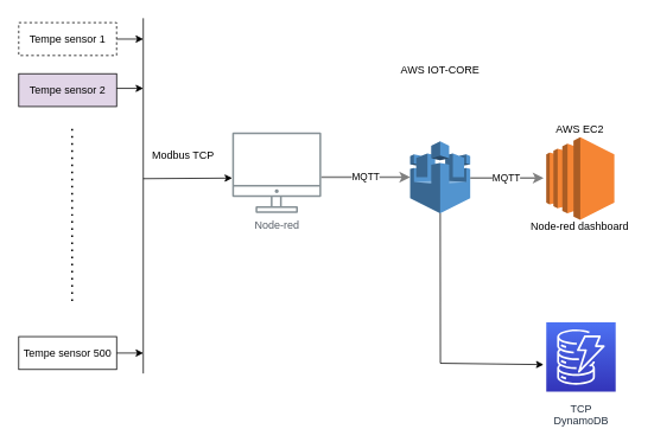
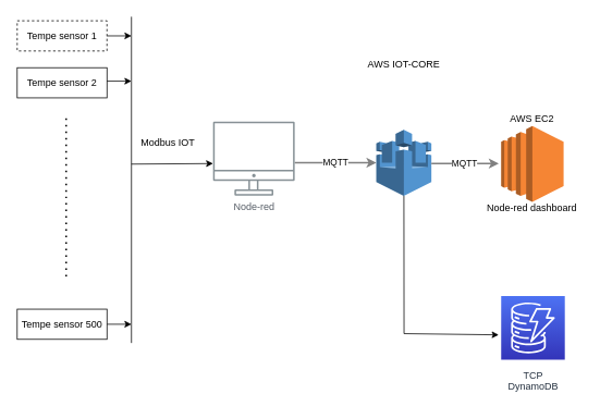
  <mxCell id="0" />
  <mxCell id="1" parent="0" />
  <mxCell id="2" value="MQTT" style="edgeStyle=orthogonalEdgeStyle;rounded=0;orthogonalLoop=1;jettySize=auto;html=1;startArrow=none;startFill=0;endArrow=classic;endFill=1;strokeWidth=2;strokeColor=#808080;" parent="1" source="3" target="4" edge="1"><mxGeometry relative="1" as="geometry"><Array as="points"><mxPoint x="380" y="199" /><mxPoint x="380" y="199" /></Array><mxPoint x="200" y="223" as="sourcePoint" /><mxPoint x="389.5" y="239.5" as="targetPoint" /></mxGeometry></mxCell>
  <mxCell id="3" value="Node-red" style="outlineConnect=0;gradientColor=none;fontColor=#545B64;strokeColor=none;fillColor=#879196;dashed=0;verticalLabelPosition=bottom;verticalAlign=top;align=center;html=1;fontSize=12;fontStyle=0;aspect=fixed;shape=mxgraph.aws4.illustration_desktop;pointerEvents=1;labelBackgroundColor=#ffffff;" parent="1" vertex="1"><mxGeometry x="260" y="148.5" width="100" height="91" as="geometry" /></mxCell>
  <mxCell id="4" value="" style="outlineConnect=0;dashed=0;verticalLabelPosition=bottom;verticalAlign=top;align=center;html=1;shape=mxgraph.aws3.aws_iot;fillColor=#5294CF;gradientColor=none;" parent="1" vertex="1"><mxGeometry x="460" y="158.5" width="67.5" height="81" as="geometry" /></mxCell>
  <mxCell id="5" value="AWS IOT-CORE" style="text;html=1;strokeColor=none;fillColor=none;align=center;verticalAlign=middle;whiteSpace=wrap;rounded=0;" vertex="1" parent="1"><mxGeometry x="433.75" y="63.5" width="120" height="30" as="geometry" /></mxCell>
  <mxCell id="6" value="" style="endArrow=none;html=1;rounded=0;" edge="1" parent="1"><mxGeometry width="50" height="50" relative="1" as="geometry"><mxPoint x="160" y="420" as="sourcePoint" /><mxPoint x="160" y="20" as="targetPoint" /></mxGeometry></mxCell>
  <mxCell id="7" style="edgeStyle=orthogonalEdgeStyle;rounded=0;orthogonalLoop=1;jettySize=auto;html=1;exitX=1;exitY=0.5;exitDx=0;exitDy=0;" edge="1" parent="1" source="8"><mxGeometry relative="1" as="geometry"><mxPoint x="160" y="43.5" as="targetPoint" /></mxGeometry></mxCell>
  <mxCell id="8" value="Tempe sensor 1" style="rounded=0;whiteSpace=wrap;html=1;dashed=1;" vertex="1" parent="1"><mxGeometry x="20" y="25" width="110" height="37" as="geometry" /></mxCell>
- <mxCell id="9" value="Tempe sensor 2" style="rounded=0;whiteSpace=wrap;html=1;fillColor=#e1d5e7;" vertex="1" parent="1"><mxGeometry x="20" y="82.5" width="110" height="37" as="geometry" /></mxCell>
+ <mxCell id="9" value="Tempe sensor 2" style="rounded=0;whiteSpace=wrap;html=1;" vertex="1" parent="1"><mxGeometry x="20" y="82.5" width="110" height="37" as="geometry" /></mxCell>
  <mxCell id="10" value="Tempe sensor 500" style="rounded=0;whiteSpace=wrap;html=1;" vertex="1" parent="1"><mxGeometry x="20" y="378.5" width="110" height="37" as="geometry" /></mxCell>
  <mxCell id="11" style="edgeStyle=orthogonalEdgeStyle;rounded=0;orthogonalLoop=1;jettySize=auto;html=1;" edge="1" parent="1"><mxGeometry relative="1" as="geometry"><mxPoint x="160" y="98.5" as="targetPoint" /><mxPoint x="130" y="99" as="sourcePoint" /></mxGeometry></mxCell>
  <mxCell id="12" style="edgeStyle=orthogonalEdgeStyle;rounded=0;orthogonalLoop=1;jettySize=auto;html=1;exitX=1;exitY=0.5;exitDx=0;exitDy=0;" edge="1" parent="1" source="10"><mxGeometry relative="1" as="geometry"><mxPoint x="160" y="396.5" as="targetPoint" /><mxPoint x="90" y="396.5" as="sourcePoint" /></mxGeometry></mxCell>
  <mxCell id="13" value="" style="endArrow=none;dashed=1;html=1;dashPattern=1 3;strokeWidth=2;rounded=0;" edge="1" parent="1"><mxGeometry width="50" height="50" relative="1" as="geometry"><mxPoint x="80" y="338.5" as="sourcePoint" /><mxPoint x="80" y="138.5" as="targetPoint" /></mxGeometry></mxCell>
- <mxCell id="14" value="Modbus TCP" style="text;html=1;strokeColor=none;fillColor=none;align=center;verticalAlign=middle;whiteSpace=wrap;rounded=0;" vertex="1" parent="1"><mxGeometry x="160" y="160" width="90" height="30" as="geometry" /></mxCell>
+ <mxCell id="14" value="Modbus IOT" style="text;html=1;strokeColor=none;fillColor=none;align=center;verticalAlign=middle;whiteSpace=wrap;rounded=0;" vertex="1" parent="1"><mxGeometry x="160" y="160" width="90" height="30" as="geometry" /></mxCell>
  <mxCell id="15" value="" style="endArrow=classic;html=1;rounded=0;" edge="1" parent="1"><mxGeometry width="50" height="50" relative="1" as="geometry"><mxPoint x="160" y="200.67" as="sourcePoint" /><mxPoint x="260" y="200.003" as="targetPoint" /></mxGeometry></mxCell>
  <mxCell id="16" value="" style="outlineConnect=0;dashed=0;verticalLabelPosition=bottom;verticalAlign=top;align=center;html=1;shape=mxgraph.aws3.ec2;fillColor=#F58534;gradientColor=none;" vertex="1" parent="1"><mxGeometry x="613" y="154" width="76.5" height="93" as="geometry" /></mxCell>
  <mxCell id="17" value="TCP&lt;br&gt;DynamoDB" style="outlineConnect=0;fontColor=#232F3E;gradientColor=#4D72F3;gradientDirection=north;fillColor=#3334B9;strokeColor=#ffffff;dashed=0;verticalLabelPosition=bottom;verticalAlign=top;align=center;html=1;fontSize=12;fontStyle=0;aspect=fixed;shape=mxgraph.aws4.resourceIcon;resIcon=mxgraph.aws4.dynamodb;labelBackgroundColor=#ffffff;spacingTop=5;" vertex="1" parent="1"><mxGeometry x="613" y="362.5" width="78" height="78" as="geometry" /></mxCell>
  <mxCell id="18" value="" style="endArrow=classic;html=1;rounded=0;" edge="1" parent="1" source="4"><mxGeometry width="50" height="50" relative="1" as="geometry"><mxPoint x="450" y="258.5" as="sourcePoint" /><mxPoint x="610" y="410" as="targetPoint" /><Array as="points"><mxPoint x="494" y="408.5" /></Array></mxGeometry></mxCell>
  <mxCell id="19" value="MQTT" style="edgeStyle=orthogonalEdgeStyle;rounded=0;orthogonalLoop=1;jettySize=auto;html=1;startArrow=none;startFill=0;endArrow=classic;endFill=1;strokeWidth=2;strokeColor=#808080;" edge="1" parent="1"><mxGeometry relative="1" as="geometry"><Array as="points"><mxPoint x="577.5" y="200.03" /><mxPoint x="577.5" y="200.03" /></Array><mxPoint x="527.5" y="200.03" as="sourcePoint" /><mxPoint x="610" y="200" as="targetPoint" /></mxGeometry></mxCell>
  <mxCell id="20" value="AWS EC2" style="text;html=1;strokeColor=none;fillColor=none;align=center;verticalAlign=middle;whiteSpace=wrap;rounded=0;" vertex="1" parent="1"><mxGeometry x="591.25" y="130" width="120" height="30" as="geometry" /></mxCell>
  <mxCell id="21" value="Node-red dashboard" style="text;html=1;strokeColor=none;fillColor=none;align=center;verticalAlign=middle;whiteSpace=wrap;rounded=0;" vertex="1" parent="1"><mxGeometry x="591.25" y="239.5" width="120" height="30" as="geometry" /></mxCell>
